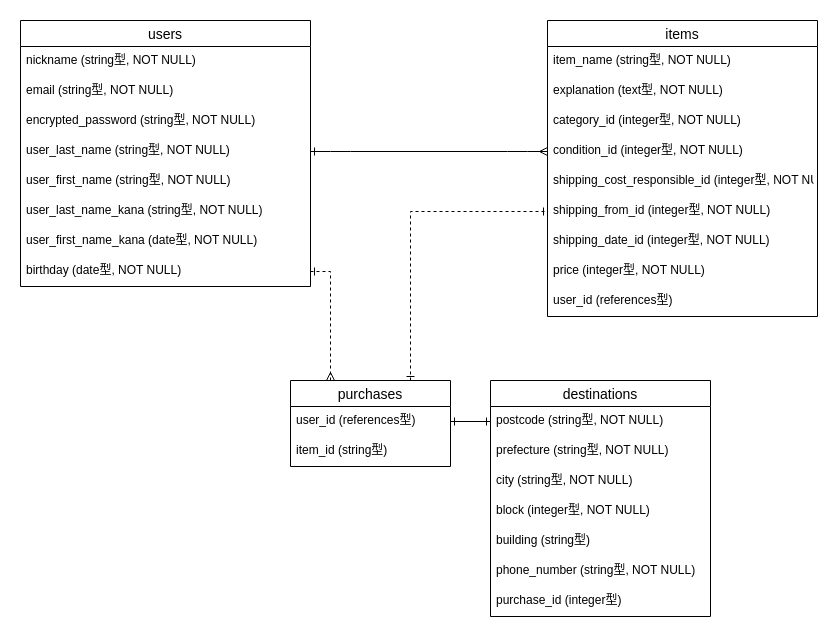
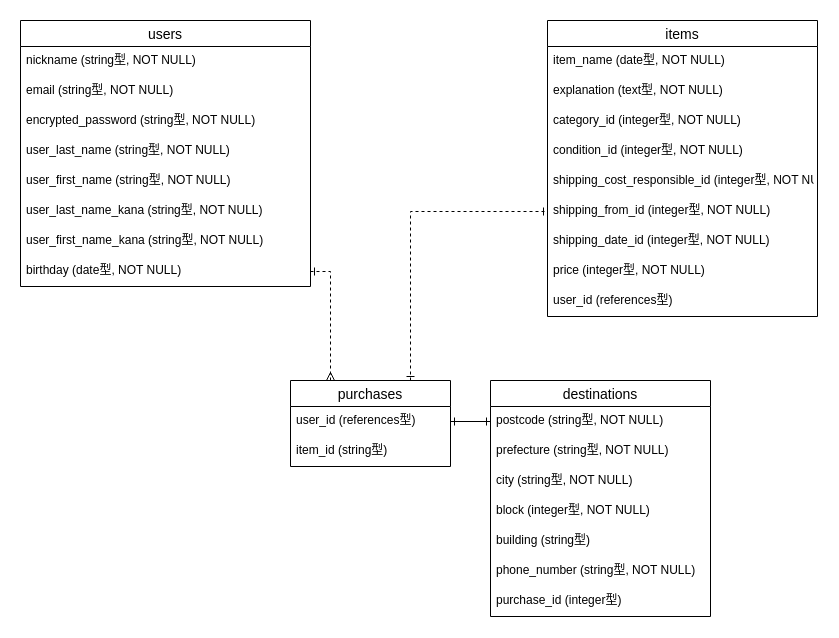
  <mxCell id="0" />
  <mxCell id="1" parent="0" />
  <mxCell id="2" value="items" style="swimlane;fontStyle=0;childLayout=stackLayout;horizontal=1;startSize=26;horizontalStack=0;resizeParent=1;resizeParentMax=0;resizeLast=0;collapsible=1;marginBottom=0;align=center;fontSize=14;" parent="1" vertex="1"><mxGeometry x="547" y="20" width="270" height="296" as="geometry" /></mxCell>
- <mxCell id="3" value="item_name (string型, NOT NULL)" style="text;strokeColor=none;fillColor=none;spacingLeft=4;spacingRight=4;overflow=hidden;rotatable=0;points=[[0,0.5],[1,0.5]];portConstraint=eastwest;fontSize=12;align=left;" parent="2" vertex="1"><mxGeometry y="26" width="270" height="30" as="geometry" /></mxCell>
+ <mxCell id="3" value="item_name (date型, NOT NULL)" style="text;strokeColor=none;fillColor=none;spacingLeft=4;spacingRight=4;overflow=hidden;rotatable=0;points=[[0,0.5],[1,0.5]];portConstraint=eastwest;fontSize=12;align=left;" parent="2" vertex="1"><mxGeometry y="26" width="270" height="30" as="geometry" /></mxCell>
  <mxCell id="4" value="explanation (text型, NOT NULL)" style="text;strokeColor=none;fillColor=none;spacingLeft=4;spacingRight=4;overflow=hidden;rotatable=0;points=[[0,0.5],[1,0.5]];portConstraint=eastwest;fontSize=12;align=left;" parent="2" vertex="1"><mxGeometry y="56" width="270" height="30" as="geometry" /></mxCell>
  <mxCell id="5" value="category_id (integer型, NOT NULL)" style="text;strokeColor=none;fillColor=none;spacingLeft=4;spacingRight=4;overflow=hidden;rotatable=0;points=[[0,0.5],[1,0.5]];portConstraint=eastwest;fontSize=12;align=left;" vertex="1" parent="2"><mxGeometry y="86" width="270" height="30" as="geometry" /></mxCell>
  <mxCell id="6" value="condition_id (integer型, NOT NULL)" style="text;strokeColor=none;fillColor=none;spacingLeft=4;spacingRight=4;overflow=hidden;rotatable=0;points=[[0,0.5],[1,0.5]];portConstraint=eastwest;fontSize=12;align=left;" vertex="1" parent="2"><mxGeometry y="116" width="270" height="30" as="geometry" /></mxCell>
  <mxCell id="7" value="shipping_cost_responsible_id (integer型, NOT NULL)" style="text;strokeColor=none;fillColor=none;spacingLeft=4;spacingRight=4;overflow=hidden;rotatable=0;points=[[0,0.5],[1,0.5]];portConstraint=eastwest;fontSize=12;align=left;" vertex="1" parent="2"><mxGeometry y="146" width="270" height="30" as="geometry" /></mxCell>
  <mxCell id="8" value="shipping_from_id (integer型, NOT NULL)" style="text;strokeColor=none;fillColor=none;spacingLeft=4;spacingRight=4;overflow=hidden;rotatable=0;points=[[0,0.5],[1,0.5]];portConstraint=eastwest;fontSize=12;align=left;" vertex="1" parent="2"><mxGeometry y="176" width="270" height="30" as="geometry" /></mxCell>
  <mxCell id="9" value="shipping_date_id (integer型, NOT NULL)" style="text;strokeColor=none;fillColor=none;spacingLeft=4;spacingRight=4;overflow=hidden;rotatable=0;points=[[0,0.5],[1,0.5]];portConstraint=eastwest;fontSize=12;align=left;" vertex="1" parent="2"><mxGeometry y="206" width="270" height="30" as="geometry" /></mxCell>
  <mxCell id="10" value="price (integer型, NOT NULL)" style="text;strokeColor=none;fillColor=none;spacingLeft=4;spacingRight=4;overflow=hidden;rotatable=0;points=[[0,0.5],[1,0.5]];portConstraint=eastwest;fontSize=12;align=left;" vertex="1" parent="2"><mxGeometry y="236" width="270" height="30" as="geometry" /></mxCell>
  <mxCell id="11" value="user_id (references型)" style="text;strokeColor=none;fillColor=none;spacingLeft=4;spacingRight=4;overflow=hidden;rotatable=0;points=[[0,0.5],[1,0.5]];portConstraint=eastwest;fontSize=12;align=left;" vertex="1" parent="2"><mxGeometry y="266" width="270" height="30" as="geometry" /></mxCell>
  <mxCell id="12" style="edgeStyle=orthogonalEdgeStyle;rounded=0;orthogonalLoop=1;jettySize=auto;html=1;exitX=0.75;exitY=0;exitDx=0;exitDy=0;entryX=0;entryY=0.5;entryDx=0;entryDy=0;startArrow=ERone;startFill=0;endArrow=ERone;endFill=0;dashed=1;" edge="1" parent="1" source="13" target="8"><mxGeometry relative="1" as="geometry" /></mxCell>
  <mxCell id="13" value="purchases" style="swimlane;fontStyle=0;childLayout=stackLayout;horizontal=1;startSize=26;horizontalStack=0;resizeParent=1;resizeParentMax=0;resizeLast=0;collapsible=1;marginBottom=0;align=center;fontSize=14;" parent="1" vertex="1"><mxGeometry x="290" y="380" width="160" height="86" as="geometry" /></mxCell>
  <mxCell id="14" value="user_id (references型)" style="text;strokeColor=none;fillColor=none;spacingLeft=4;spacingRight=4;overflow=hidden;rotatable=0;points=[[0,0.5],[1,0.5]];portConstraint=eastwest;fontSize=12;align=left;" parent="13" vertex="1"><mxGeometry y="26" width="160" height="30" as="geometry" /></mxCell>
  <mxCell id="15" value="item_id (string型)" style="text;strokeColor=none;fillColor=none;spacingLeft=4;spacingRight=4;overflow=hidden;rotatable=0;points=[[0,0.5],[1,0.5]];portConstraint=eastwest;fontSize=12;align=left;" vertex="1" parent="13"><mxGeometry y="56" width="160" height="30" as="geometry" /></mxCell>
  <mxCell id="16" value="destinations" style="swimlane;fontStyle=0;childLayout=stackLayout;horizontal=1;startSize=26;horizontalStack=0;resizeParent=1;resizeParentMax=0;resizeLast=0;collapsible=1;marginBottom=0;align=center;fontSize=14;" vertex="1" parent="1"><mxGeometry x="490" y="380" width="220" height="236" as="geometry" /></mxCell>
  <mxCell id="17" value="postcode (string型, NOT NULL)" style="text;strokeColor=none;fillColor=none;spacingLeft=4;spacingRight=4;overflow=hidden;rotatable=0;points=[[0,0.5],[1,0.5]];portConstraint=eastwest;fontSize=12;align=left;" vertex="1" parent="16"><mxGeometry y="26" width="220" height="30" as="geometry" /></mxCell>
  <mxCell id="18" value="prefecture (string型, NOT NULL)" style="text;strokeColor=none;fillColor=none;spacingLeft=4;spacingRight=4;overflow=hidden;rotatable=0;points=[[0,0.5],[1,0.5]];portConstraint=eastwest;fontSize=12;align=left;" vertex="1" parent="16"><mxGeometry y="56" width="220" height="30" as="geometry" /></mxCell>
  <mxCell id="19" value="city (string型, NOT NULL)" style="text;strokeColor=none;fillColor=none;spacingLeft=4;spacingRight=4;overflow=hidden;rotatable=0;points=[[0,0.5],[1,0.5]];portConstraint=eastwest;fontSize=12;align=left;" vertex="1" parent="16"><mxGeometry y="86" width="220" height="30" as="geometry" /></mxCell>
  <mxCell id="20" value="block (integer型, NOT NULL)" style="text;strokeColor=none;fillColor=none;spacingLeft=4;spacingRight=4;overflow=hidden;rotatable=0;points=[[0,0.5],[1,0.5]];portConstraint=eastwest;fontSize=12;align=left;" vertex="1" parent="16"><mxGeometry y="116" width="220" height="30" as="geometry" /></mxCell>
  <mxCell id="21" value="building (string型)" style="text;strokeColor=none;fillColor=none;spacingLeft=4;spacingRight=4;overflow=hidden;rotatable=0;points=[[0,0.5],[1,0.5]];portConstraint=eastwest;fontSize=12;align=left;" vertex="1" parent="16"><mxGeometry y="146" width="220" height="30" as="geometry" /></mxCell>
  <mxCell id="22" value="phone_number (string型, NOT NULL)" style="text;strokeColor=none;fillColor=none;spacingLeft=4;spacingRight=4;overflow=hidden;rotatable=0;points=[[0,0.5],[1,0.5]];portConstraint=eastwest;fontSize=12;align=left;" vertex="1" parent="16"><mxGeometry y="176" width="220" height="30" as="geometry" /></mxCell>
  <mxCell id="23" value="purchase_id (integer型)" style="text;strokeColor=none;fillColor=none;spacingLeft=4;spacingRight=4;overflow=hidden;rotatable=0;points=[[0,0.5],[1,0.5]];portConstraint=eastwest;fontSize=12;align=left;" vertex="1" parent="16"><mxGeometry y="206" width="220" height="30" as="geometry" /></mxCell>
- <mxCell id="24" value="" style="edgeStyle=entityRelationEdgeStyle;fontSize=12;html=1;endArrow=ERmany;entryX=0;entryY=0.5;entryDx=0;entryDy=0;exitX=1;exitY=0.5;exitDx=0;exitDy=0;endFill=0;startArrow=ERone;startFill=0;" edge="1" parent="1" source="30" target="6"><mxGeometry width="100" height="100" relative="1" as="geometry"><mxPoint x="350" y="181" as="sourcePoint" /><mxPoint x="390" y="250" as="targetPoint" /></mxGeometry></mxCell>
  <mxCell id="25" style="edgeStyle=orthogonalEdgeStyle;rounded=0;orthogonalLoop=1;jettySize=auto;html=1;exitX=1;exitY=0.5;exitDx=0;exitDy=0;entryX=0.25;entryY=0;entryDx=0;entryDy=0;startArrow=ERone;startFill=0;endArrow=ERmany;endFill=0;dashed=1;" edge="1" parent="1" source="34" target="13"><mxGeometry relative="1" as="geometry" /></mxCell>
  <mxCell id="26" value="users" style="swimlane;fontStyle=0;childLayout=stackLayout;horizontal=1;startSize=26;horizontalStack=0;resizeParent=1;resizeParentMax=0;resizeLast=0;collapsible=1;marginBottom=0;align=center;fontSize=14;" parent="1" vertex="1"><mxGeometry x="20" y="20" width="290" height="266" as="geometry" /></mxCell>
  <mxCell id="27" value="nickname (string型, NOT NULL)" style="text;strokeColor=none;fillColor=none;spacingLeft=4;spacingRight=4;overflow=hidden;rotatable=0;points=[[0,0.5],[1,0.5]];portConstraint=eastwest;fontSize=12;align=left;" vertex="1" parent="26"><mxGeometry y="26" width="290" height="30" as="geometry" /></mxCell>
  <mxCell id="28" value="email (string型, NOT NULL)" style="text;strokeColor=none;fillColor=none;spacingLeft=4;spacingRight=4;overflow=hidden;rotatable=0;points=[[0,0.5],[1,0.5]];portConstraint=eastwest;fontSize=12;align=left;" parent="26" vertex="1"><mxGeometry y="56" width="290" height="30" as="geometry" /></mxCell>
  <mxCell id="29" value="encrypted_password (string型, NOT NULL)" style="text;strokeColor=none;fillColor=none;spacingLeft=4;spacingRight=4;overflow=hidden;rotatable=0;points=[[0,0.5],[1,0.5]];portConstraint=eastwest;fontSize=12;shadow=0;align=left;" vertex="1" parent="26"><mxGeometry y="86" width="290" height="30" as="geometry" /></mxCell>
  <mxCell id="30" value="user_last_name (string型, NOT NULL)" style="text;strokeColor=none;fillColor=none;spacingLeft=4;spacingRight=4;overflow=hidden;rotatable=0;points=[[0,0.5],[1,0.5]];portConstraint=eastwest;fontSize=12;align=left;" vertex="1" parent="26"><mxGeometry y="116" width="290" height="30" as="geometry" /></mxCell>
  <mxCell id="31" value="user_first_name (string型, NOT NULL)" style="text;strokeColor=none;fillColor=none;spacingLeft=4;spacingRight=4;overflow=hidden;rotatable=0;points=[[0,0.5],[1,0.5]];portConstraint=eastwest;fontSize=12;align=left;" vertex="1" parent="26"><mxGeometry y="146" width="290" height="30" as="geometry" /></mxCell>
  <mxCell id="32" value="user_last_name_kana (string型, NOT NULL)" style="text;strokeColor=none;fillColor=none;spacingLeft=4;spacingRight=4;overflow=hidden;rotatable=0;points=[[0,0.5],[1,0.5]];portConstraint=eastwest;fontSize=12;align=left;" vertex="1" parent="26"><mxGeometry y="176" width="290" height="30" as="geometry" /></mxCell>
- <mxCell id="33" value="user_first_name_kana (date型, NOT NULL)" style="text;strokeColor=none;fillColor=none;spacingLeft=4;spacingRight=4;overflow=hidden;rotatable=0;points=[[0,0.5],[1,0.5]];portConstraint=eastwest;fontSize=12;align=left;" vertex="1" parent="26"><mxGeometry y="206" width="290" height="30" as="geometry" /></mxCell>
+ <mxCell id="33" value="user_first_name_kana (string型, NOT NULL)" style="text;strokeColor=none;fillColor=none;spacingLeft=4;spacingRight=4;overflow=hidden;rotatable=0;points=[[0,0.5],[1,0.5]];portConstraint=eastwest;fontSize=12;align=left;" vertex="1" parent="26"><mxGeometry y="206" width="290" height="30" as="geometry" /></mxCell>
  <mxCell id="34" value="birthday (date型, NOT NULL)" style="text;strokeColor=none;fillColor=none;spacingLeft=4;spacingRight=4;overflow=hidden;rotatable=0;points=[[0,0.5],[1,0.5]];portConstraint=eastwest;fontSize=12;align=left;" vertex="1" parent="26"><mxGeometry y="236" width="290" height="30" as="geometry" /></mxCell>
  <mxCell id="35" style="edgeStyle=orthogonalEdgeStyle;rounded=0;orthogonalLoop=1;jettySize=auto;html=1;exitX=1;exitY=0.5;exitDx=0;exitDy=0;startArrow=ERone;startFill=0;endArrow=ERone;endFill=0;" edge="1" parent="1" source="14" target="17"><mxGeometry relative="1" as="geometry" /></mxCell>
